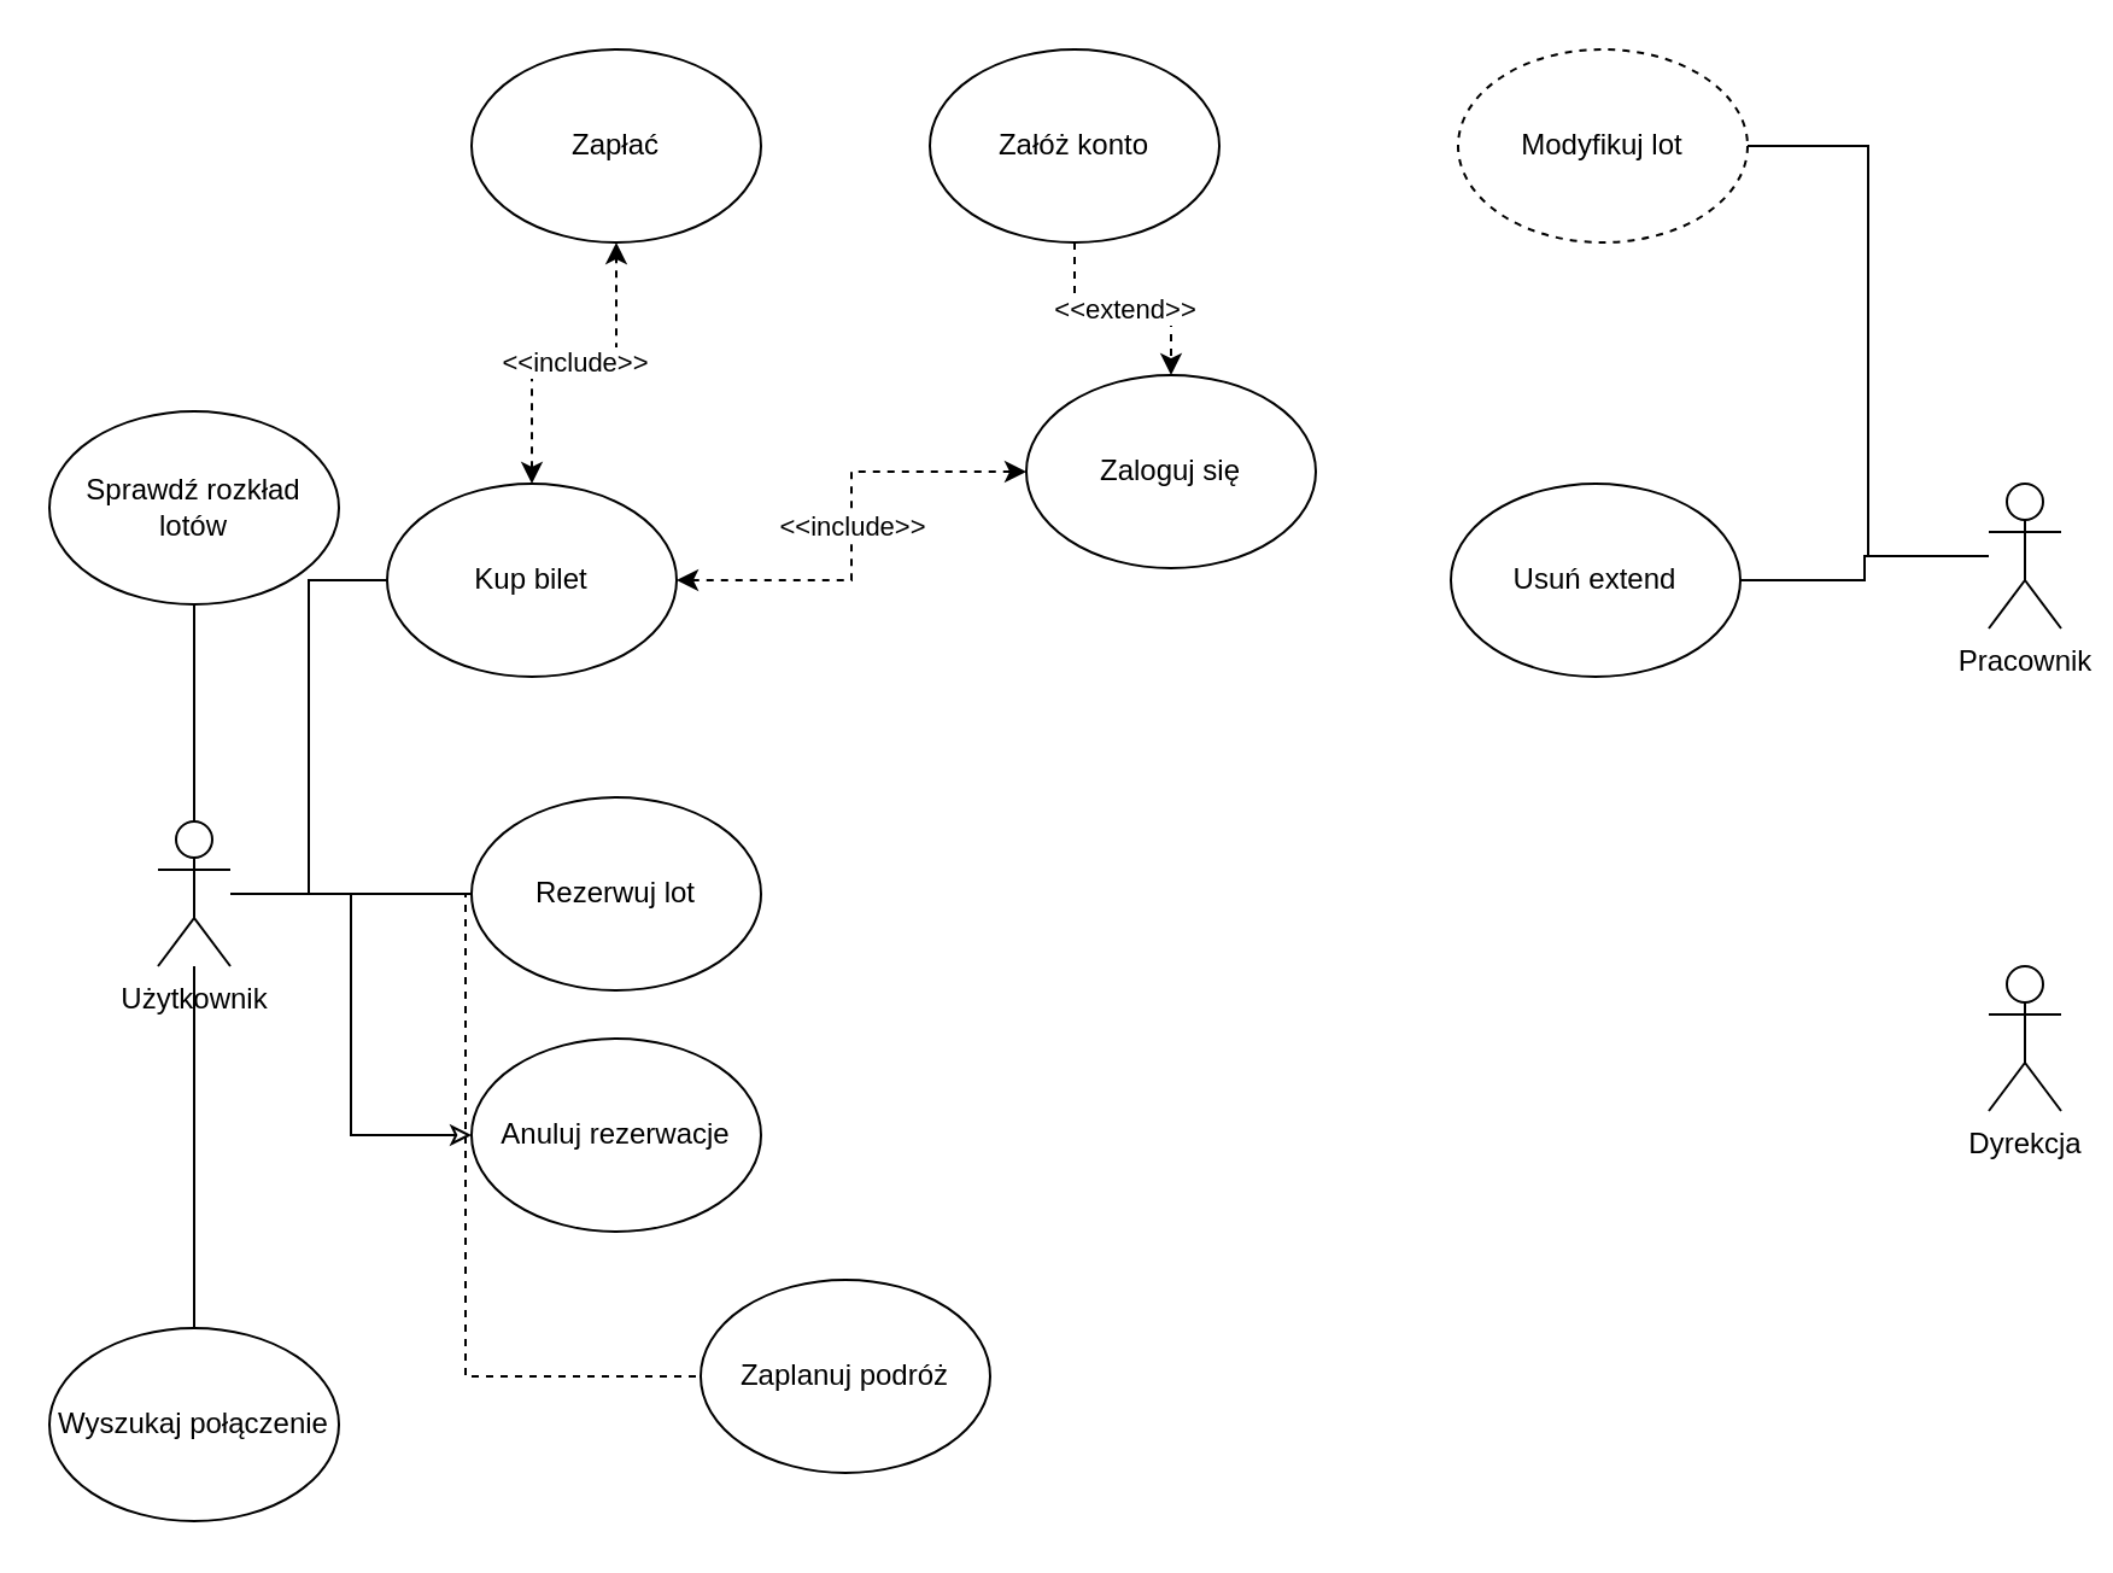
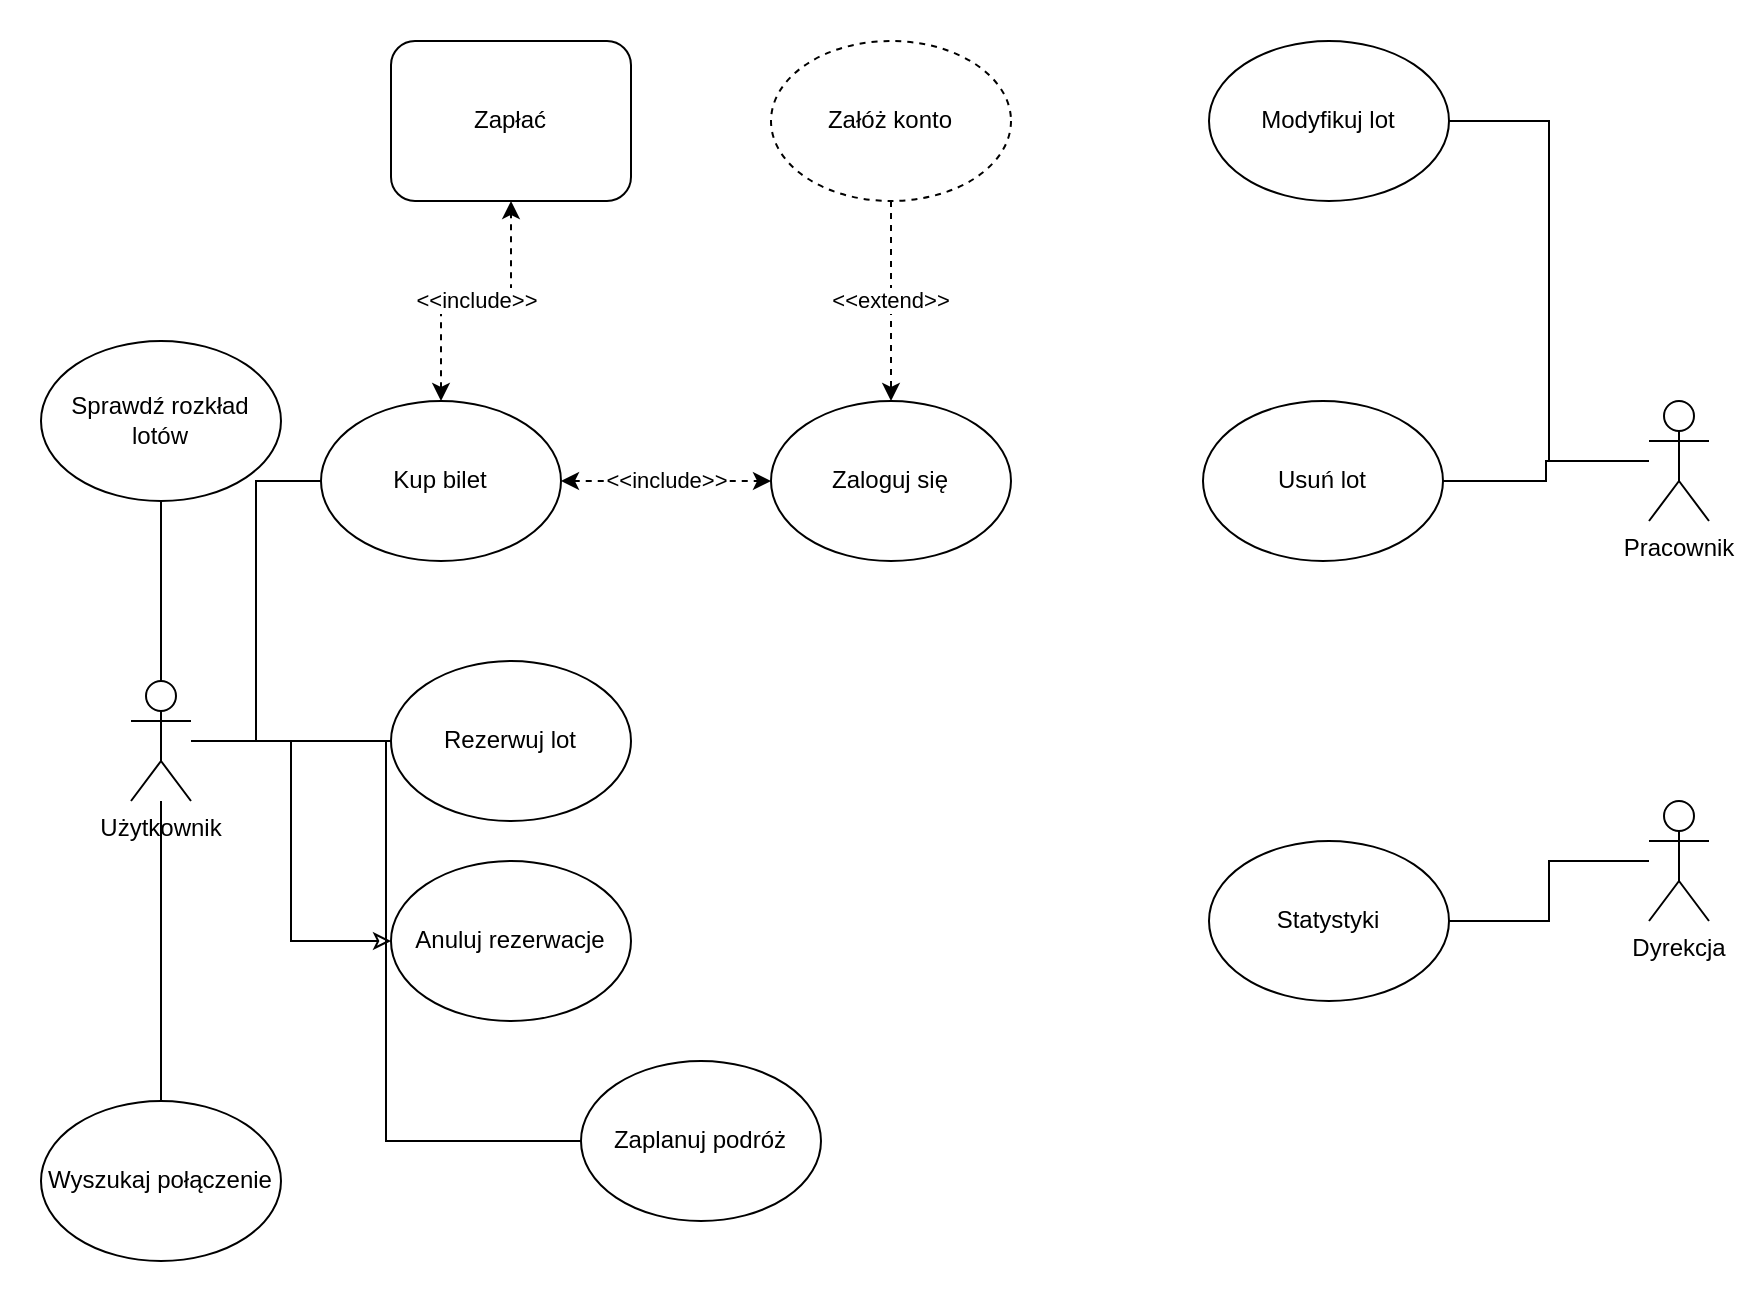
  <mxCell id="0" />
  <mxCell id="1" parent="0" />
  <mxCell id="2" style="edgeStyle=orthogonalEdgeStyle;rounded=0;orthogonalLoop=1;jettySize=auto;html=1;entryX=0;entryY=0.5;entryDx=0;entryDy=0;strokeColor=none;" edge="1" parent="1" source="9" target="18"><mxGeometry relative="1" as="geometry" /></mxCell>
  <mxCell id="3" style="edgeStyle=orthogonalEdgeStyle;rounded=0;orthogonalLoop=1;jettySize=auto;html=1;curved=0;endArrow=none;endFill=0;" edge="1" parent="1" source="9" target="18"><mxGeometry relative="1" as="geometry" /></mxCell>
  <mxCell id="4" style="edgeStyle=orthogonalEdgeStyle;rounded=0;orthogonalLoop=1;jettySize=auto;html=1;entryX=0;entryY=0.5;entryDx=0;entryDy=0;endArrow=none;endFill=0;" edge="1" parent="1" source="9" target="22"><mxGeometry relative="1" as="geometry" /></mxCell>
  <mxCell id="5" style="edgeStyle=orthogonalEdgeStyle;rounded=0;orthogonalLoop=1;jettySize=auto;html=1;entryX=0;entryY=0.5;entryDx=0;entryDy=0;endArrow=classic;endFill=0;" edge="1" parent="1" source="9" target="19"><mxGeometry relative="1" as="geometry" /></mxCell>
- <mxCell id="6" style="edgeStyle=orthogonalEdgeStyle;rounded=0;orthogonalLoop=1;jettySize=auto;html=1;entryX=0;entryY=0.5;entryDx=0;entryDy=0;endArrow=none;endFill=0;dashed=1;" edge="1" parent="1" source="9" target="24"><mxGeometry relative="1" as="geometry" /></mxCell>
+ <mxCell id="6" style="edgeStyle=orthogonalEdgeStyle;rounded=0;orthogonalLoop=1;jettySize=auto;html=1;entryX=0;entryY=0.5;entryDx=0;entryDy=0;endArrow=none;endFill=0;" edge="1" parent="1" source="9" target="24"><mxGeometry relative="1" as="geometry" /></mxCell>
  <mxCell id="7" style="edgeStyle=orthogonalEdgeStyle;rounded=0;orthogonalLoop=1;jettySize=auto;html=1;entryX=0.5;entryY=0;entryDx=0;entryDy=0;endArrow=none;endFill=0;" edge="1" parent="1" source="9" target="28"><mxGeometry relative="1" as="geometry" /></mxCell>
  <mxCell id="8" style="edgeStyle=orthogonalEdgeStyle;rounded=0;orthogonalLoop=1;jettySize=auto;html=1;endArrow=none;endFill=0;" edge="1" parent="1" source="9" target="29"><mxGeometry relative="1" as="geometry" /></mxCell>
  <mxCell id="9" value="Użytkownik" style="shape=umlActor;verticalLabelPosition=bottom;verticalAlign=top;html=1;outlineConnect=0;" vertex="1" parent="1"><mxGeometry x="65" y="340" width="30" height="60" as="geometry" /></mxCell>
  <mxCell id="10" value="Dyrekcja" style="shape=umlActor;verticalLabelPosition=bottom;verticalAlign=top;html=1;outlineConnect=0;" vertex="1" parent="1"><mxGeometry x="824" y="400" width="30" height="60" as="geometry" /></mxCell>
- <mxCell id="13" value="Usuń extend" style="ellipse;whiteSpace=wrap;html=1;" vertex="1" parent="1"><mxGeometry x="601" y="200" width="120" height="80" as="geometry" /></mxCell>
- <mxCell id="14" value="Modyfikuj lot" style="ellipse;whiteSpace=wrap;html=1;dashed=1;" vertex="1" parent="1"><mxGeometry x="604" y="20" width="120" height="80" as="geometry" /></mxCell>
+ <mxCell id="11" style="edgeStyle=orthogonalEdgeStyle;rounded=0;orthogonalLoop=1;jettySize=auto;html=1;endArrow=none;endFill=0;" edge="1" parent="1" source="12" target="10"><mxGeometry relative="1" as="geometry" /></mxCell>
+ <mxCell id="12" value="Statystyki" style="ellipse;whiteSpace=wrap;html=1;" vertex="1" parent="1"><mxGeometry x="604" y="420" width="120" height="80" as="geometry" /></mxCell>
+ <mxCell id="13" value="Usuń lot" style="ellipse;whiteSpace=wrap;html=1;" vertex="1" parent="1"><mxGeometry x="601" y="200" width="120" height="80" as="geometry" /></mxCell>
+ <mxCell id="14" value="Modyfikuj lot" style="ellipse;whiteSpace=wrap;html=1;" vertex="1" parent="1"><mxGeometry x="604" y="20" width="120" height="80" as="geometry" /></mxCell>
  <mxCell id="15" style="edgeStyle=orthogonalEdgeStyle;rounded=0;orthogonalLoop=1;jettySize=auto;html=1;entryX=1;entryY=0.5;entryDx=0;entryDy=0;endArrow=none;endFill=0;" edge="1" parent="1" source="17" target="14"><mxGeometry relative="1" as="geometry" /></mxCell>
  <mxCell id="16" style="edgeStyle=orthogonalEdgeStyle;rounded=0;orthogonalLoop=1;jettySize=auto;html=1;entryX=1;entryY=0.5;entryDx=0;entryDy=0;endArrow=none;endFill=0;" edge="1" parent="1" source="17" target="13"><mxGeometry relative="1" as="geometry" /></mxCell>
  <mxCell id="17" value="Pracownik" style="shape=umlActor;verticalLabelPosition=bottom;verticalAlign=top;html=1;outlineConnect=0;" vertex="1" parent="1"><mxGeometry x="824" y="200" width="30" height="60" as="geometry" /></mxCell>
  <mxCell id="18" value="Rezerwuj lot" style="ellipse;whiteSpace=wrap;html=1;" vertex="1" parent="1"><mxGeometry y="330" width="120" height="80" as="geometry" x="195" /></mxCell>
  <mxCell id="19" value="Anuluj rezerwacje" style="ellipse;whiteSpace=wrap;html=1;" vertex="1" parent="1"><mxGeometry y="430" width="120" height="80" as="geometry" x="195" /></mxCell>
  <mxCell id="20" value="&amp;lt;&amp;lt;include&amp;gt;&amp;gt;" style="edgeStyle=orthogonalEdgeStyle;rounded=0;orthogonalLoop=1;jettySize=auto;html=1;entryX=0.5;entryY=1;entryDx=0;entryDy=0;dashed=1;startArrow=classic;startFill=1;" edge="1" parent="1" source="22" target="23"><mxGeometry relative="1" as="geometry"><mxPoint as="offset" /></mxGeometry></mxCell>
  <mxCell id="21" value="&amp;lt;&amp;lt;include&amp;gt;&amp;gt;" style="edgeStyle=orthogonalEdgeStyle;rounded=0;orthogonalLoop=1;jettySize=auto;html=1;startArrow=classic;startFill=1;dashed=1;" edge="1" parent="1" source="22" target="25"><mxGeometry relative="1" as="geometry" /></mxCell>
  <mxCell id="22" value="Kup bilet" style="ellipse;whiteSpace=wrap;html=1;" vertex="1" parent="1"><mxGeometry x="160" y="200" width="120" height="80" as="geometry" /></mxCell>
- <mxCell id="23" value="Zapłać" style="ellipse;whiteSpace=wrap;html=1;" vertex="1" parent="1"><mxGeometry y="20" width="120" height="80" as="geometry" x="195" /></mxCell>
+ <mxCell id="23" value="Zapłać" style="whiteSpace=wrap;html=1;rounded=1;" vertex="1" parent="1"><mxGeometry y="20" width="120" height="80" as="geometry" x="195" /></mxCell>
  <mxCell id="24" value="Zaplanuj podróż" style="ellipse;whiteSpace=wrap;html=1;" vertex="1" parent="1"><mxGeometry x="290" y="530" width="120" height="80" as="geometry" /></mxCell>
- <mxCell id="25" value="Zaloguj się" style="ellipse;whiteSpace=wrap;html=1;direction=west;" vertex="1" parent="1"><mxGeometry x="425" y="155" width="120" height="80" as="geometry" /></mxCell>
+ <mxCell id="25" value="Zaloguj się" style="ellipse;whiteSpace=wrap;html=1;direction=west;" vertex="1" parent="1"><mxGeometry x="385" y="200" width="120" height="80" as="geometry" /></mxCell>
  <mxCell id="26" value="&amp;lt;&amp;lt;extend&amp;gt;&amp;gt;" style="edgeStyle=orthogonalEdgeStyle;rounded=0;orthogonalLoop=1;jettySize=auto;html=1;dashed=1;" edge="1" parent="1" source="27" target="25"><mxGeometry relative="1" as="geometry"><mxPoint as="offset" /></mxGeometry></mxCell>
- <mxCell id="27" value="Załóż konto" style="ellipse;whiteSpace=wrap;html=1;" vertex="1" parent="1"><mxGeometry x="385" y="20" width="120" height="80" as="geometry" /></mxCell>
+ <mxCell id="27" value="Załóż konto" style="ellipse;whiteSpace=wrap;html=1;dashed=1;" vertex="1" parent="1"><mxGeometry x="385" y="20" width="120" height="80" as="geometry" /></mxCell>
  <mxCell id="28" value="Wyszukaj połączenie" style="ellipse;whiteSpace=wrap;html=1;" vertex="1" parent="1"><mxGeometry x="20" y="550" width="120" height="80" as="geometry" /></mxCell>
  <mxCell id="29" value="Sprawdź rozkład lotów" style="ellipse;whiteSpace=wrap;html=1;" vertex="1" parent="1"><mxGeometry x="20" y="170" width="120" height="80" as="geometry" /></mxCell>
